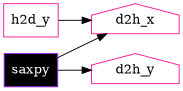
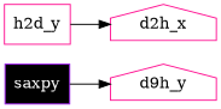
  digraph {
    rankdir=LR
    node [color=deeppink shape=box]
    n1 [color=purple fillcolor=black fontcolor=white label=saxpy style=filled]
    n2 [label=d2h_x shape=house]
-   n3 [label=d2h_y shape=house]
+   n3 [label=d9h_y shape=house]
    n4 [label=h2d_y]
-   n1 -> n2
    n1 -> n3
    n4 -> n2
  }
